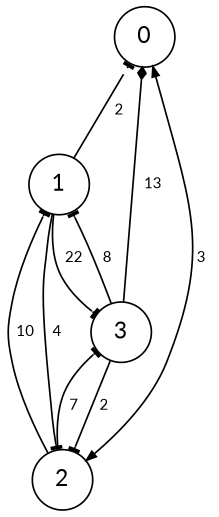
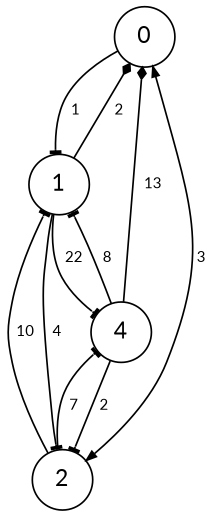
  digraph {
    fontname=Lato
    node [fixedsize=true fontname=Lato shape=circle]
    edge [arrowhead=tee arrowsize=0.6 fontname=Lato fontsize=9]
    0 [width=0.5]
    1 [width=0.5]
    2 [width=0.5]
-   3 [width=0.5]
+   3 [width=0.5 label=4]
+   0 -> 1 [label=<         <table border="0" cellborder="0" cellspacing="1">             <tr>                 <td>1</td>             </tr>         </table>     >]
    0 -> 2 [dir=both label=<         <table border="0" cellborder="0" cellspacing="1">             <tr>                 <td>3</td>             </tr>         </table>     > arrowhead=""]
-   1 -> 0 [label=<         <table border="0" cellborder="0" cellspacing="1">             <tr>                 <td>2</td>             </tr>         </table>     >]
+   1 -> 0 [arrowhead=diamond label=<         <table border="0" cellborder="0" cellspacing="1">             <tr>                 <td>2</td>             </tr>         </table>     >]
    1 -> 2 [label=<         <table border="0" cellborder="0" cellspacing="1">             <tr>                 <td>4</td>             </tr>         </table>     >]
    1 -> 3 [label=<         <table border="0" cellborder="0" cellspacing="1">             <tr>                 <td>22</td>             </tr>         </table>         >]
    2 -> 1 [label=<         <table border="0" cellborder="0" cellspacing="0">             <tr>                 <td>10</td>             </tr>         </table>     >]
    2 -> 3 [label=<         <table border="0" cellborder="0" cellspacing="1">             <tr>                 <td>7</td>             </tr>         </table>     >]
    3 -> 0 [arrowhead=diamond label=<         <table border="0" cellborder="0" cellspacing="3">             <tr>                 <td>13</td>             </tr>         </table>     >]
    3 -> 1 [label=<         <table border="0" cellborder="0" cellspacing="1">             <tr>                 <td>8</td>             </tr>         </table>     >]
    3 -> 2 [label=<         <table border="0" cellborder="0" cellspacing="0">             <tr>                 <td>2</td>             </tr>         </table>     >]
  }
